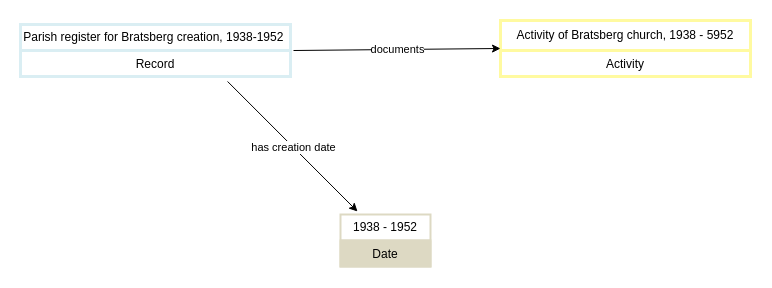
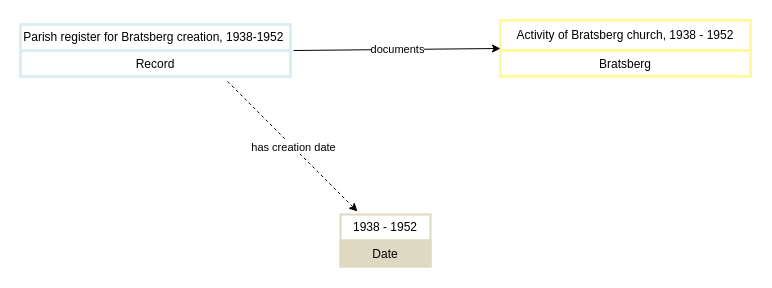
  <mxCell id="0" />
  <mxCell id="1" parent="0" />
  <mxCell id="2" value="Parish register for Bratsberg creation, 1938-1952&amp;nbsp;" style="swimlane;fontStyle=0;childLayout=stackLayout;horizontal=1;startSize=26;strokeColor=#DAEEF3;strokeWidth=3;fillColor=none;horizontalStack=0;resizeParent=1;resizeParentMax=0;resizeLast=0;collapsible=1;marginBottom=0;whiteSpace=wrap;html=1;" parent="1" vertex="1"><mxGeometry x="20" y="24" width="270" height="52" as="geometry" /></mxCell>
  <mxCell id="3" value="Record" style="text;strokeColor=#DAEEF3;strokeWidth=3;fillColor=none;align=center;verticalAlign=top;spacingLeft=4;spacingRight=4;overflow=hidden;rotatable=0;points=[[0,0.5],[1,0.5]];portConstraint=eastwest;whiteSpace=wrap;html=1;" parent="2" vertex="1"><mxGeometry y="26" width="270" height="26" as="geometry" /></mxCell>
- <mxCell id="4" value="Activity of Bratsberg church, 1938 - 5952" style="swimlane;fontStyle=0;childLayout=stackLayout;horizontal=1;startSize=30;strokeColor=#FFFAA0;strokeWidth=3;fillColor=none;horizontalStack=0;resizeParent=1;resizeParentMax=0;resizeLast=0;collapsible=1;marginBottom=0;whiteSpace=wrap;html=1;" parent="1" vertex="1"><mxGeometry x="500" y="20" width="250" height="56" as="geometry" /></mxCell>
- <mxCell id="5" value="Activity" style="text;strokeColor=#FFFAA0;strokeWidth=3;fillColor=none;align=center;verticalAlign=top;spacingLeft=4;spacingRight=4;overflow=hidden;rotatable=0;points=[[0,0.5],[1,0.5]];portConstraint=eastwest;whiteSpace=wrap;html=1;" parent="4" vertex="1"><mxGeometry y="30" width="250" height="26" as="geometry" /></mxCell>
+ <mxCell id="4" value="Activity of Bratsberg church, 1938 - 1952" style="swimlane;fontStyle=0;childLayout=stackLayout;horizontal=1;startSize=30;strokeColor=#FFFAA0;strokeWidth=3;fillColor=none;horizontalStack=0;resizeParent=1;resizeParentMax=0;resizeLast=0;collapsible=1;marginBottom=0;whiteSpace=wrap;html=1;" parent="1" vertex="1"><mxGeometry x="500" y="20" width="250" height="56" as="geometry" /></mxCell>
+ <mxCell id="5" value="Bratsberg" style="text;strokeColor=#FFFAA0;strokeWidth=3;fillColor=none;align=center;verticalAlign=top;spacingLeft=4;spacingRight=4;overflow=hidden;rotatable=0;points=[[0,0.5],[1,0.5]];portConstraint=eastwest;whiteSpace=wrap;html=1;" parent="4" vertex="1"><mxGeometry y="30" width="250" height="26" as="geometry" /></mxCell>
  <mxCell id="6" value="" style="endArrow=classic;html=1;rounded=0;entryX=0;entryY=0.5;entryDx=0;entryDy=0;" parent="1" target="4" edge="1"><mxGeometry relative="1" as="geometry"><mxPoint x="293" y="50" as="sourcePoint" /><mxPoint x="450" y="49.5" as="targetPoint" /></mxGeometry></mxCell>
  <mxCell id="7" value="documents" style="edgeLabel;resizable=0;html=1;;align=center;verticalAlign=middle;" parent="6" connectable="0" vertex="1"><mxGeometry relative="1" as="geometry" /></mxCell>
  <mxCell id="8" value="1938 - 1952" style="swimlane;fontStyle=0;childLayout=stackLayout;horizontal=1;startSize=26;strokeColor=#DDD9C3;strokeWidth=2;fillColor=none;horizontalStack=0;resizeParent=1;resizeParentMax=0;resizeLast=0;collapsible=1;marginBottom=0;whiteSpace=wrap;html=1;" parent="1" vertex="1"><mxGeometry x="340" y="214" width="90" height="52" as="geometry" /></mxCell>
  <mxCell id="9" value="Date" style="text;strokeColor=#DDD9C3;strokeWidth=2;fillColor=#DDD9C3;align=center;verticalAlign=top;spacingLeft=4;spacingRight=4;overflow=hidden;rotatable=0;points=[[0,0.5],[1,0.5]];portConstraint=eastwest;whiteSpace=wrap;html=1;" parent="8" vertex="1"><mxGeometry y="26" width="90" height="26" as="geometry" /></mxCell>
- <mxCell id="10" value="" style="endArrow=classic;html=1;rounded=0;exitX=0.767;exitY=1.192;exitDx=0;exitDy=0;exitPerimeter=0;entryX=0.189;entryY=-0.058;entryDx=0;entryDy=0;entryPerimeter=0;" parent="1" source="3" target="8" edge="1"><mxGeometry relative="1" as="geometry"><mxPoint x="177" y="141" as="sourcePoint" /><mxPoint x="20" y="266" as="targetPoint" /></mxGeometry></mxCell>
+ <mxCell id="10" value="" style="endArrow=classic;html=1;rounded=0;exitX=0.767;exitY=1.192;exitDx=0;exitDy=0;exitPerimeter=0;entryX=0.189;entryY=-0.058;entryDx=0;entryDy=0;entryPerimeter=0;dashed=1;" parent="1" source="3" target="8" edge="1"><mxGeometry relative="1" as="geometry"><mxPoint x="177" y="141" as="sourcePoint" /><mxPoint x="20" y="266" as="targetPoint" /></mxGeometry></mxCell>
  <mxCell id="11" value="has creation date" style="edgeLabel;resizable=0;html=1;;align=center;verticalAlign=middle;" parent="10" connectable="0" vertex="1"><mxGeometry relative="1" as="geometry" /></mxCell>
